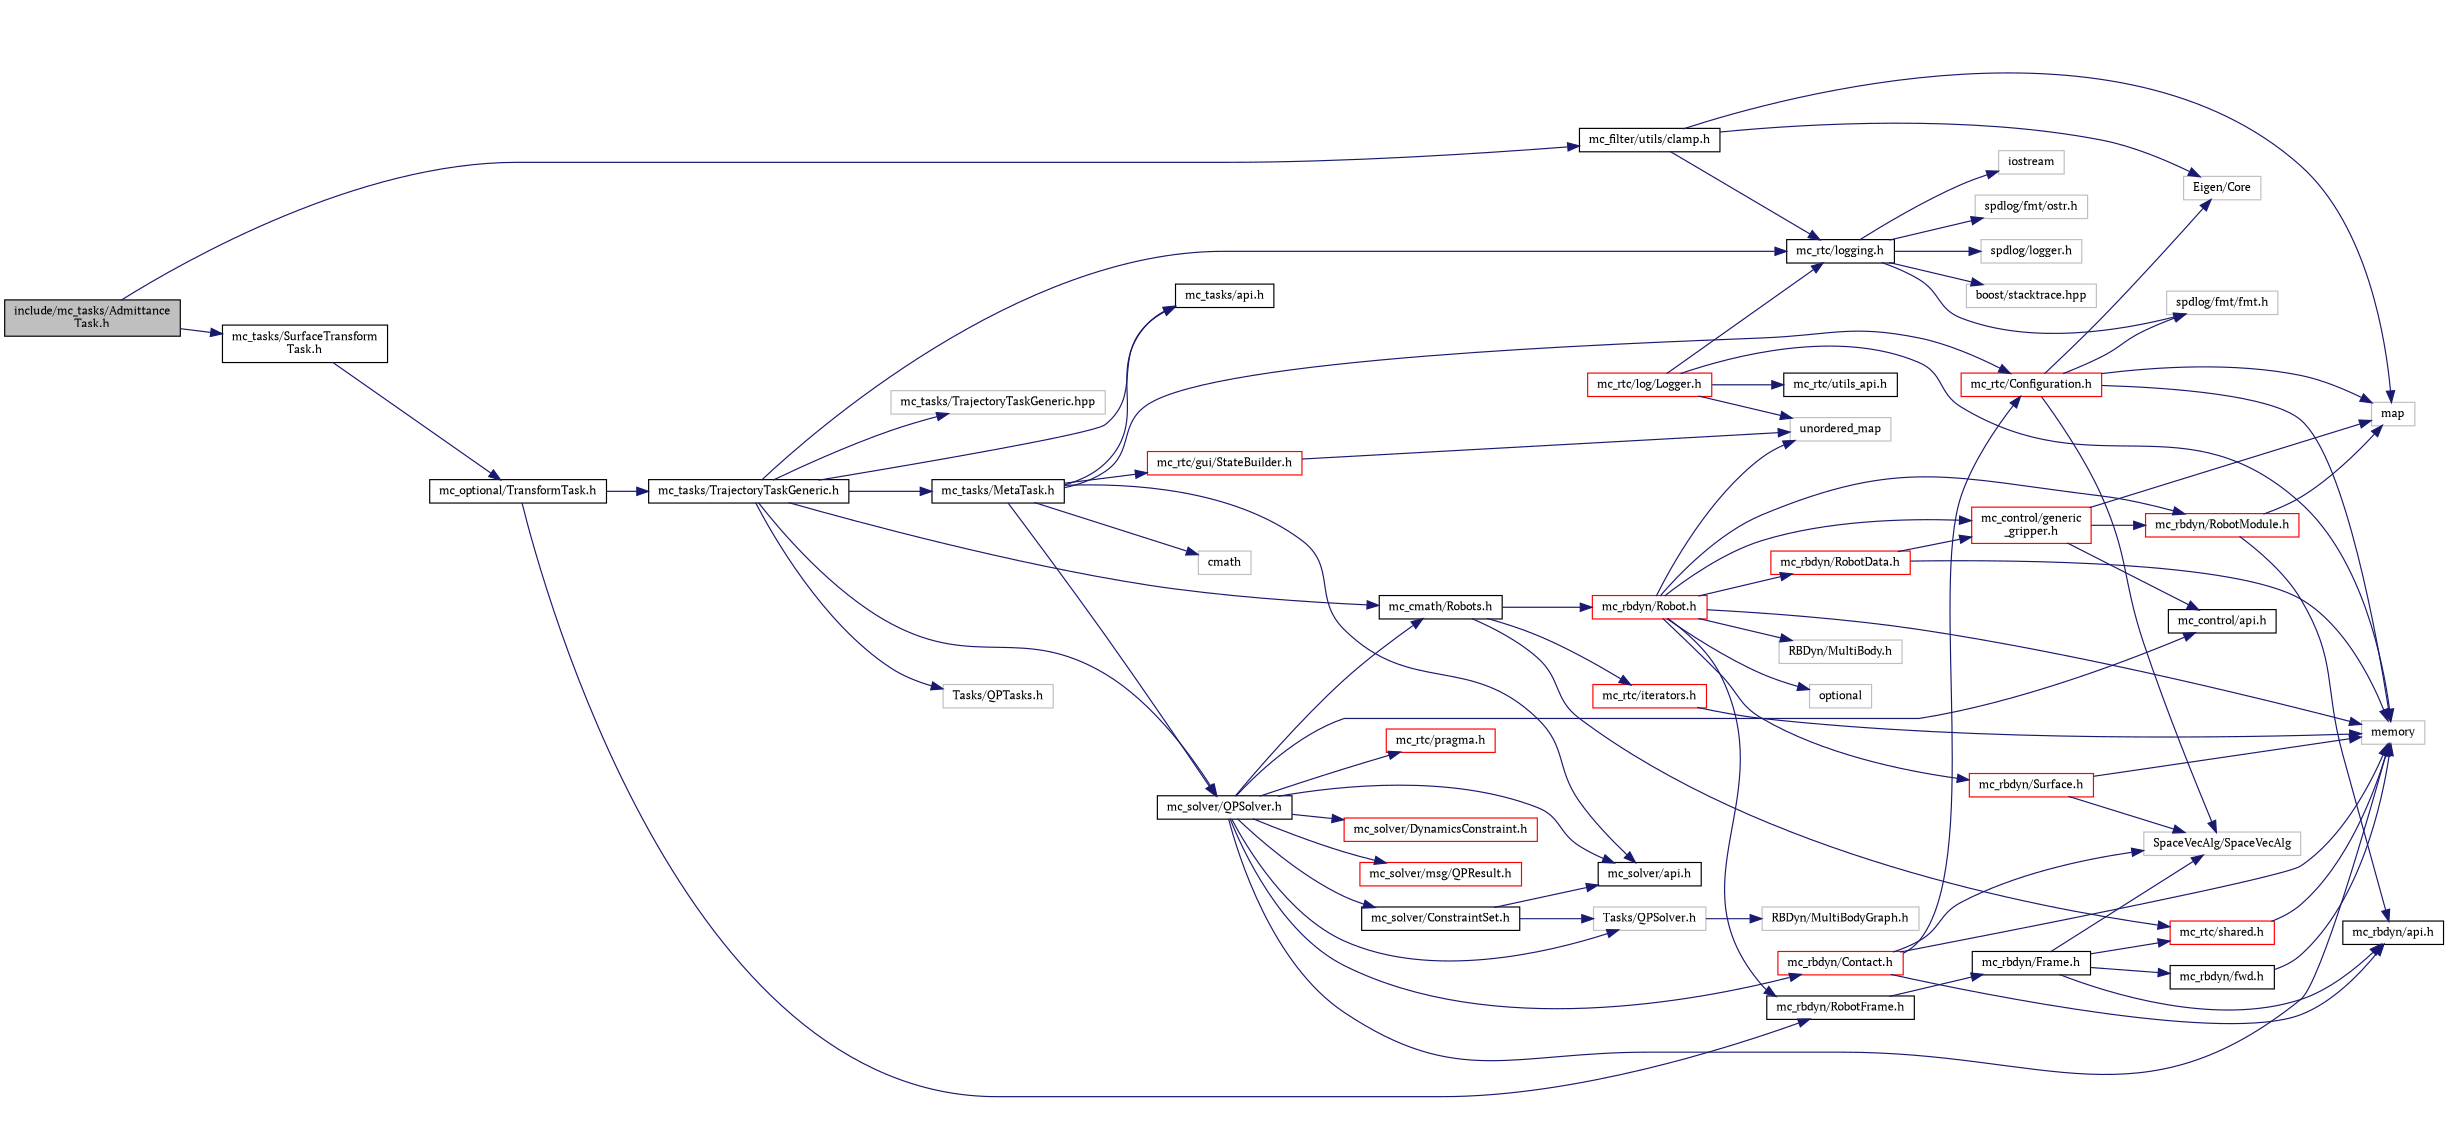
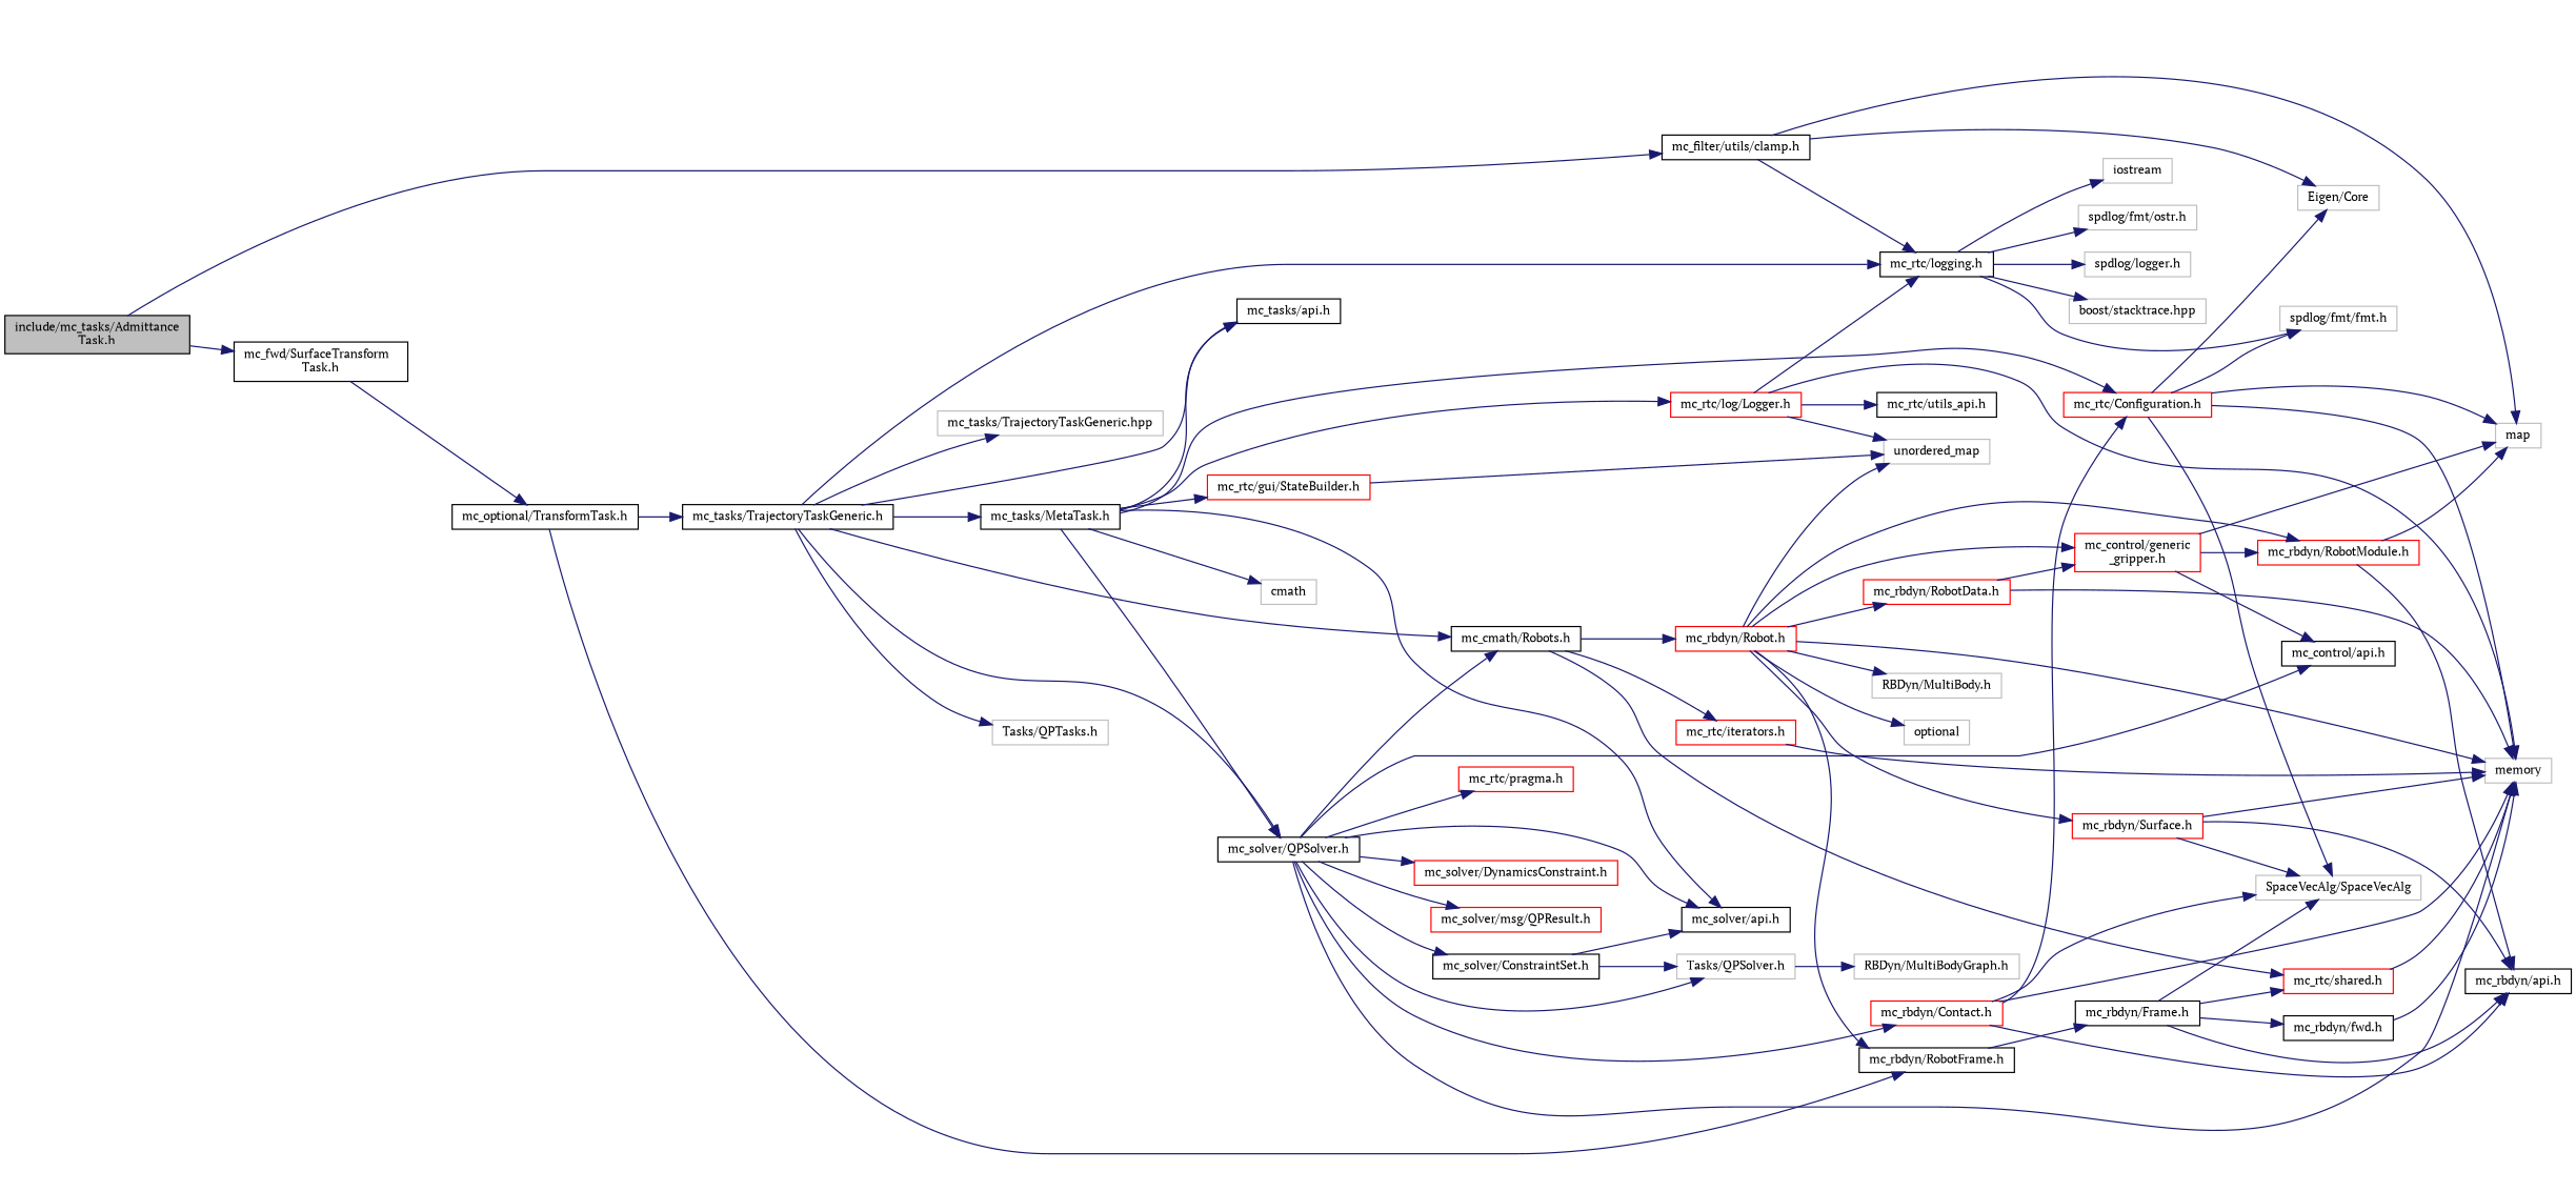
  digraph {
    fontname="PT Serif"
    rankdir=LR
    node [color=black fillcolor=white fontname="PT Serif" fontsize=10 shape=record style=filled]
    edge [color=midnightblue fontname="PT Serif" fontsize=10 labelfontname=Helvetica labelfontsize=10 style=solid]
    n1 [fillcolor=grey75 fontcolor=black height=0.2 label="include/mc_tasks/Admittance\lTask.h" width=0.4]
    n2 [height=0.2 label="mc_filter/utils/clamp.h" width=0.4]
-   n3 [height=0.2 label="mc_tasks/SurfaceTransform\lTask.h" width=0.4]
+   n3 [height=0.2 label="mc_fwd/SurfaceTransform\lTask.h" width=0.4]
    n4 [height=0.2 label="mc_rtc/logging.h" width=0.4]
    n5 [color=grey75 height=0.2 label="Eigen/Core" width=0.4]
    n6 [color=grey75 height=0.2 label=map width=0.4]
    n7 [height=0.2 label="mc_optional/TransformTask.h" width=0.4]
    n8 [color=grey75 height=0.2 label=iostream width=0.4]
    n9 [color=grey75 height=0.2 label="spdlog/fmt/fmt.h" width=0.4]
    n10 [color=grey75 height=0.2 label="spdlog/fmt/ostr.h" width=0.4]
    n11 [color=grey75 height=0.2 label="spdlog/logger.h" width=0.4]
    n12 [color=grey75 height=0.2 label="boost/stacktrace.hpp" width=0.4]
    n13 [height=0.2 label="mc_rtc/utils_api.h" width=0.4]
    n14 [height=0.2 label="mc_tasks/TrajectoryTaskGeneric.h" width=0.4]
    n15 [height=0.2 label="mc_rbdyn/RobotFrame.h" width=0.4]
    n16 [height=0.2 label="mc_cmath/Robots.h" width=0.4]
    n17 [height=0.2 label="mc_solver/QPSolver.h" width=0.4]
    n18 [height=0.2 label="mc_tasks/MetaTask.h" width=0.4]
    n19 [height=0.2 label="mc_tasks/api.h" width=0.4]
    n20 [color=grey75 height=0.2 label="Tasks/QPTasks.h" width=0.4]
    n21 [color=grey75 height=0.2 label="mc_tasks/TrajectoryTaskGeneric.hpp" width=0.4]
    n22 [height=0.2 label="mc_rbdyn/Frame.h" width=0.4]
    n23 [color=red height=0.2 label="mc_rbdyn/Robot.h" width=0.4]
    n24 [color=red height=0.2 label="mc_rtc/shared.h" width=0.4]
    n25 [color=red height=0.2 label="mc_rtc/iterators.h" width=0.4]
    n26 [color=grey75 height=0.2 label=memory width=0.4]
    n27 [height=0.2 label="mc_control/api.h" width=0.4]
    n28 [color=red height=0.2 label="mc_rbdyn/Contact.h" width=0.4]
    n29 [color=red height=0.2 label="mc_rtc/pragma.h" width=0.4]
    n30 [height=0.2 label="mc_solver/ConstraintSet.h" width=0.4]
    n31 [height=0.2 label="mc_solver/api.h" width=0.4]
    n32 [color=grey75 height=0.2 label="Tasks/QPSolver.h" width=0.4]
    n33 [color=red height=0.2 label="mc_solver/DynamicsConstraint.h" width=0.4]
    n34 [color=red height=0.2 label="mc_solver/msg/QPResult.h" width=0.4]
    n35 [color=red height=0.2 label="mc_rtc/Configuration.h" width=0.4]
    n36 [color=red height=0.2 label="mc_rtc/gui/StateBuilder.h" width=0.4]
    n37 [color=red height=0.2 label="mc_rtc/log/Logger.h" width=0.4]
    n38 [color=grey75 height=0.2 label=cmath width=0.4]
    n39 [color=red height=0.2 label="mc_rbdyn/RobotData.h" width=0.4]
    n40 [color=red height=0.2 label="mc_control/generic\l_gripper.h" width=0.4]
    n41 [color=red height=0.2 label="mc_rbdyn/RobotModule.h" width=0.4]
    n42 [color=red height=0.2 label="mc_rbdyn/Surface.h" width=0.4]
    n43 [color=grey75 height=0.2 label="RBDyn/MultiBody.h" width=0.4]
    n44 [color=grey75 height=0.2 label=optional width=0.4]
    n45 [color=grey75 height=0.2 label=unordered_map width=0.4]
    n46 [height=0.2 label="mc_rbdyn/api.h" width=0.4]
    n47 [color=grey75 height=0.2 label="SpaceVecAlg/SpaceVecAlg" width=0.4]
    n48 [color=grey75 height=0.2 label="RBDyn/MultiBodyGraph.h" width=0.4]
    n49 [height=0.2 label="mc_rbdyn/fwd.h" width=0.4]
    n1 -> n2
    n1 -> n3
    n2 -> n4
    n2 -> n5
    n2 -> n6
    n3 -> n7
    n4 -> n8
    n4 -> n9
    n4 -> n10
    n4 -> n11
    n4 -> n12
    n7 -> n14
    n7 -> n15
    n14 -> n4
    n14 -> n16
    n14 -> n17
    n14 -> n18
    n14 -> n19
    n14 -> n20
    n14 -> n21
    n15 -> n22
    n16 -> n23
    n16 -> n24
    n16 -> n25
    n17 -> n16
    n17 -> n26
    n17 -> n27
    n17 -> n28
    n17 -> n29
    n17 -> n30
    n17 -> n31
    n17 -> n32
    n17 -> n33
    n17 -> n34
    n18 -> n17
    n18 -> n19
    n18 -> n31
    n18 -> n35
    n18 -> n36
+   n18 -> n37
    n18 -> n38
    n22 -> n24
    n22 -> n46
    n22 -> n47
    n22 -> n49
    n23 -> n15
    n23 -> n26
    n23 -> n39
    n23 -> n40
    n23 -> n41
    n23 -> n42
    n23 -> n43
    n23 -> n44
    n23 -> n45
    n24 -> n26
    n25 -> n26
    n28 -> n26
    n28 -> n35
    n28 -> n46
    n28 -> n47
    n30 -> n31
    n30 -> n32
    n32 -> n48
    n35 -> n5
    n35 -> n6
    n35 -> n9
    n35 -> n26
    n35 -> n47
    n36 -> n45
    n37 -> n4
    n37 -> n13
    n37 -> n26
    n37 -> n45
    n39 -> n26
    n39 -> n40
    n40 -> n6
    n40 -> n27
    n40 -> n41
    n41 -> n6
    n41 -> n46
    n42 -> n26
+   n42 -> n46
    n42 -> n47
    n49 -> n26
  }
